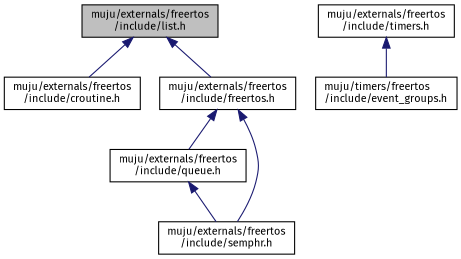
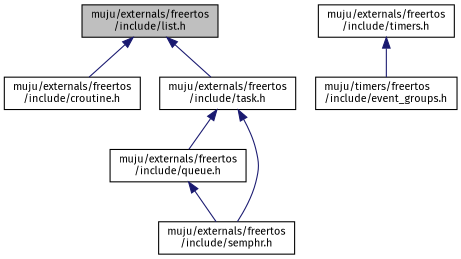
  digraph {
    fontname="Fira Sans"
    node [color=black fillcolor=white fontname="Fira Sans" fontsize=10 shape=record style=filled]
    edge [color=midnightblue dir=back fontname="Fira Sans" fontsize=10 labelfontname=Helvetica labelfontsize=10 style=solid]
    n1 [fillcolor=grey75 fontcolor=black height=0.2 label="muju/externals/freertos\l/include/list.h" width=0.4]
    n2 [height=0.2 label="muju/externals/freertos\l/include/croutine.h" width=0.4]
-   n3 [height=0.2 label="muju/externals/freertos\l/include/freertos.h" width=0.4]
+   n3 [height=0.2 label="muju/externals/freertos\l/include/task.h" width=0.4]
    n4 [height=0.2 label="muju/externals/freertos\l/include/queue.h" width=0.4]
    n5 [height=0.2 label="muju/externals/freertos\l/include/semphr.h" width=0.4]
    n6 [height=0.2 label="muju/externals/freertos\l/include/timers.h" width=0.4]
    n7 [height=0.2 label="muju/timers/freertos\l/include/event_groups.h" width=0.4]
    n1 -> n2
    n1 -> n3
    n3 -> n4
    n3 -> n5
    n4 -> n5
    n6 -> n7
  }
